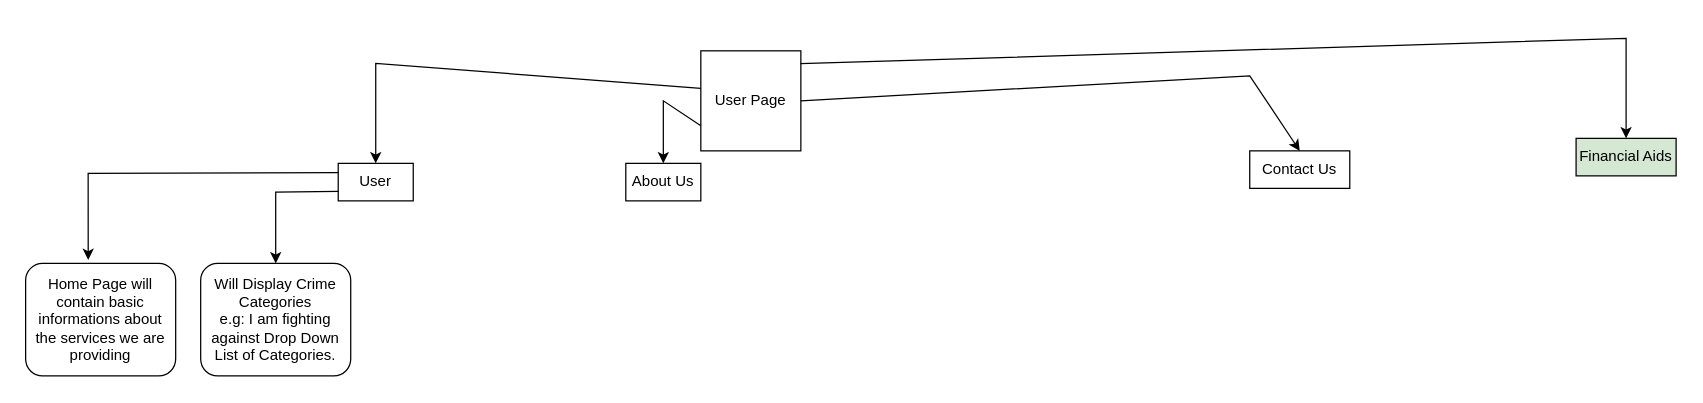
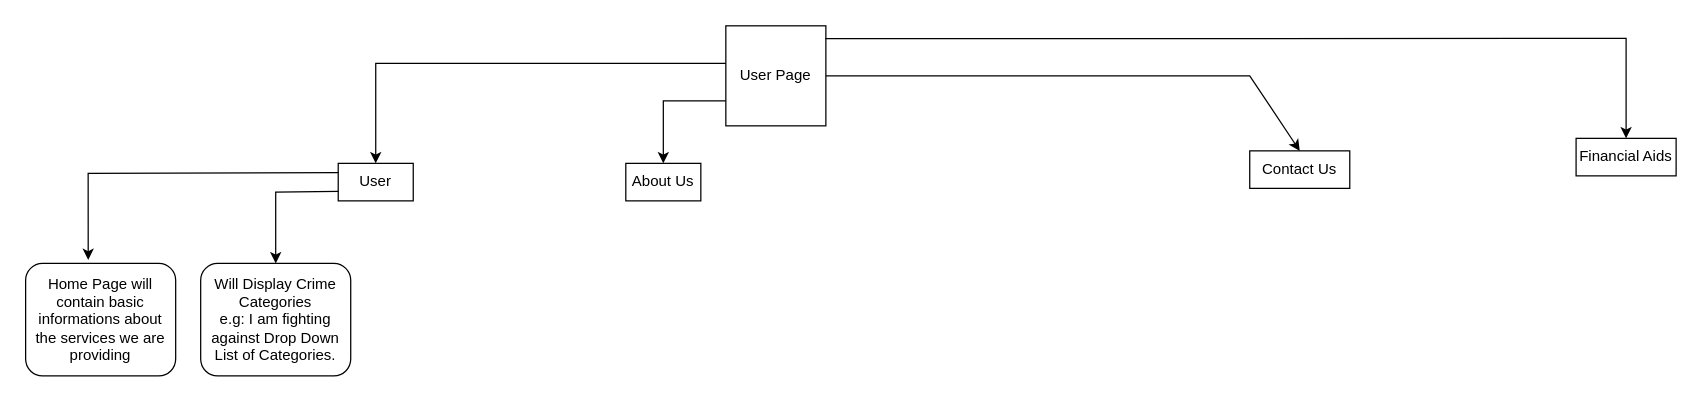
  <mxCell id="0" />
  <mxCell id="1" parent="0" />
- <mxCell id="2" value="User Page" style="whiteSpace=wrap;html=1;aspect=fixed;" vertex="1" parent="1"><mxGeometry x="560" y="40" width="80" height="80" as="geometry" /></mxCell>
+ <mxCell id="2" value="User Page" style="whiteSpace=wrap;html=1;aspect=fixed;" vertex="1" parent="1"><mxGeometry x="580" y="20" width="80" height="80" as="geometry" /></mxCell>
  <mxCell id="3" value="User" style="rounded=0;whiteSpace=wrap;html=1;" vertex="1" parent="1"><mxGeometry x="270" y="130" width="60" height="30" as="geometry" /></mxCell>
  <mxCell id="4" value="About Us&lt;span style=&quot;color: rgba(0, 0, 0, 0); font-family: monospace; font-size: 0px; text-align: start; text-wrap-mode: nowrap;&quot;&gt;%3CmxGraphModel%3E%3Croot%3E%3CmxCell%20id%3D%220%22%2F%3E%3CmxCell%20id%3D%221%22%20parent%3D%220%22%2F%3E%3CmxCell%20id%3D%222%22%20value%3D%22Home%22%20style%3D%22rounded%3D0%3BwhiteSpace%3Dwrap%3Bhtml%3D1%3B%22%20vertex%3D%221%22%20parent%3D%221%22%3E%3CmxGeometry%20x%3D%22410%22%20y%3D%22240%22%20width%3D%2260%22%20height%3D%2230%22%20as%3D%22geometry%22%2F%3E%3C%2FmxCell%3E%3C%2Froot%3E%3C%2FmxGraphModel%3E&lt;/span&gt;" style="rounded=0;whiteSpace=wrap;html=1;" vertex="1" parent="1"><mxGeometry x="500" y="130" width="60" height="30" as="geometry" /></mxCell>
  <mxCell id="5" value="Contact Us" style="rounded=0;whiteSpace=wrap;html=1;" vertex="1" parent="1"><mxGeometry x="999" y="120" width="80" height="30" as="geometry" /></mxCell>
  <mxCell id="6" value="Home Page will contain basic informations about the services we are providing" style="rounded=1;whiteSpace=wrap;html=1;" vertex="1" parent="1"><mxGeometry x="20" y="210" width="120" height="90" as="geometry" /></mxCell>
  <mxCell id="7" value="Will Display Crime Categories&lt;div&gt;e.g: I am fighting against Drop Down List of Categories.&lt;/div&gt;" style="rounded=1;whiteSpace=wrap;html=1;" vertex="1" parent="1"><mxGeometry x="160" y="210" width="120" height="90" as="geometry" /></mxCell>
- <mxCell id="8" value="Financial Aids" style="rounded=0;whiteSpace=wrap;html=1;fillColor=#d5e8d4;" vertex="1" parent="1"><mxGeometry x="1260" y="110" width="80" height="30" as="geometry" /></mxCell>
+ <mxCell id="8" value="Financial Aids" style="rounded=0;whiteSpace=wrap;html=1;" vertex="1" parent="1"><mxGeometry x="1260" y="110" width="80" height="30" as="geometry" /></mxCell>
  <mxCell id="9" value="" style="endArrow=classic;html=1;rounded=0;exitX=0;exitY=0.375;exitDx=0;exitDy=0;exitPerimeter=0;entryX=0.5;entryY=0;entryDx=0;entryDy=0;" edge="1" parent="1" source="2" target="3"><mxGeometry width="50" height="50" relative="1" as="geometry"><mxPoint x="400" y="180" as="sourcePoint" /><mxPoint x="450" y="130" as="targetPoint" /><Array as="points"><mxPoint x="300" y="50" /></Array></mxGeometry></mxCell>
  <mxCell id="10" value="" style="endArrow=classic;html=1;rounded=0;exitX=0.995;exitY=0.129;exitDx=0;exitDy=0;entryX=0.5;entryY=0;entryDx=0;entryDy=0;exitPerimeter=0;" edge="1" parent="1" source="2" target="8"><mxGeometry width="50" height="50" relative="1" as="geometry"><mxPoint x="1080" y="30" as="sourcePoint" /><mxPoint x="790" y="110" as="targetPoint" /><Array as="points"><mxPoint x="1300" y="30" /></Array></mxGeometry></mxCell>
  <mxCell id="11" value="" style="endArrow=classic;html=1;rounded=0;exitX=0;exitY=0.75;exitDx=0;exitDy=0;" edge="1" parent="1" source="2"><mxGeometry width="50" height="50" relative="1" as="geometry"><mxPoint x="730" y="80" as="sourcePoint" /><mxPoint x="530" y="130" as="targetPoint" /><Array as="points"><mxPoint x="530" y="80" /></Array></mxGeometry></mxCell>
  <mxCell id="12" value="" style="endArrow=classic;html=1;rounded=0;entryX=0.5;entryY=0;entryDx=0;entryDy=0;exitX=1;exitY=0.5;exitDx=0;exitDy=0;" edge="1" parent="1" source="2" target="5"><mxGeometry width="50" height="50" relative="1" as="geometry"><mxPoint x="540" y="60" as="sourcePoint" /><mxPoint x="889" y="110" as="targetPoint" /><Array as="points"><mxPoint x="999" y="60" /></Array></mxGeometry></mxCell>
  <mxCell id="13" value="" style="endArrow=classic;html=1;rounded=0;exitX=0;exitY=0.25;exitDx=0;exitDy=0;entryX=0.417;entryY=-0.031;entryDx=0;entryDy=0;entryPerimeter=0;" edge="1" parent="1" source="3" target="6"><mxGeometry width="50" height="50" relative="1" as="geometry"><mxPoint x="270" y="150" as="sourcePoint" /><mxPoint x="200" y="200" as="targetPoint" /><Array as="points"><mxPoint x="70" y="138" /></Array></mxGeometry></mxCell>
  <mxCell id="14" value="" style="endArrow=classic;html=1;rounded=0;entryX=0.5;entryY=0;entryDx=0;entryDy=0;exitX=0;exitY=0.75;exitDx=0;exitDy=0;" edge="1" parent="1" source="3" target="7"><mxGeometry width="50" height="50" relative="1" as="geometry"><mxPoint x="240" y="210" as="sourcePoint" /><mxPoint x="290" y="160" as="targetPoint" /><Array as="points"><mxPoint x="220" y="153" /></Array></mxGeometry></mxCell>
